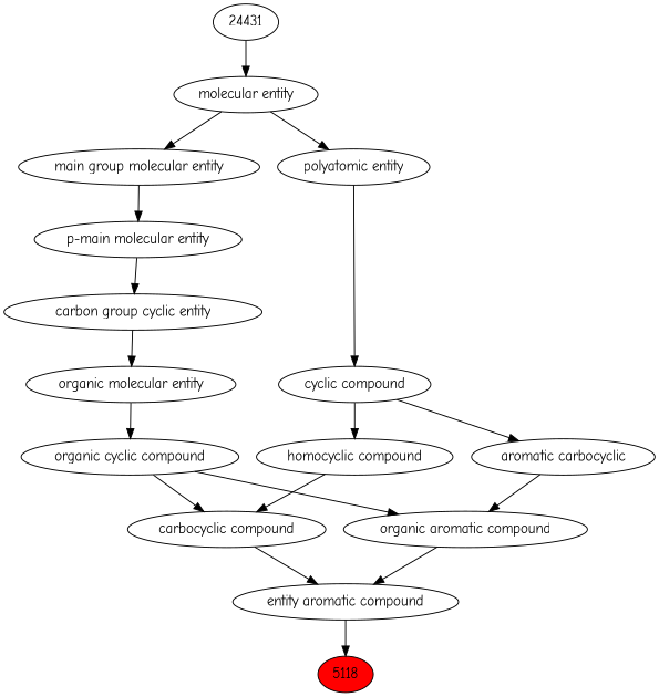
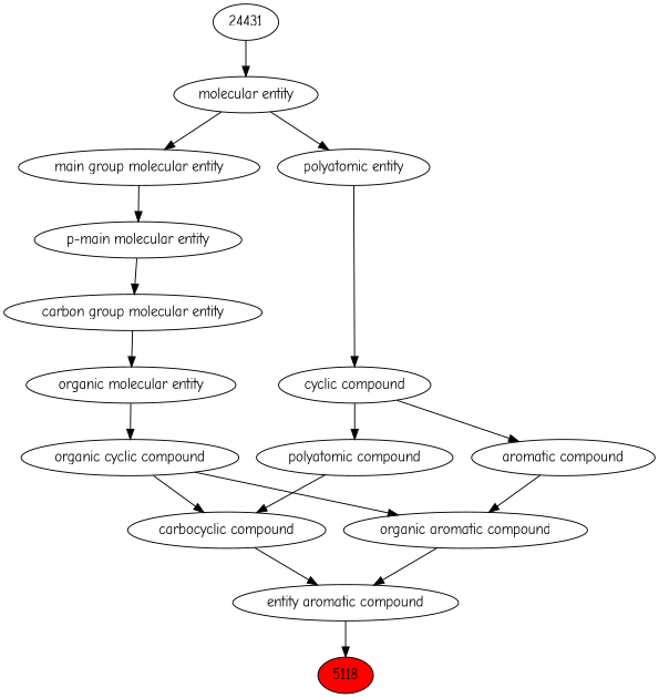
  digraph {
    fontname="Comic Neue"
    node [fontname="Comic Neue"]
    edge [fontname="Comic Neue"]
    n1 [fillcolor=red label=5118 style=filled]
    n2 [label="entity aromatic compound"]
    n3 [label="organic aromatic compound"]
    n4 [label="carbocyclic compound"]
    n5 [label="organic cyclic compound"]
-   n6 [label="aromatic carbocyclic"]
-   n7 [label="homocyclic compound"]
+   n6 [label="aromatic compound"]
+   n7 [label="polyatomic compound"]
    n8 [label="organic molecular entity"]
    n9 [label="cyclic compound"]
-   n10 [label="carbon group cyclic entity"]
+   n10 [label="carbon group molecular entity"]
    n11 [label="polyatomic entity"]
    n12 [label="p-main molecular entity"]
    n13 [label="molecular entity"]
    n14 [label="main group molecular entity"]
    n15 [label=24431]
    n2 -> n1
    n3 -> n2
    n4 -> n2
    n5 -> n3
    n5 -> n4
    n6 -> n3
    n7 -> n4
    n8 -> n5
    n9 -> n6
    n9 -> n7
    n10 -> n8
    n11 -> n9
    n12 -> n10
    n13 -> n11
    n13 -> n14
    n14 -> n12
    n15 -> n13
  }
